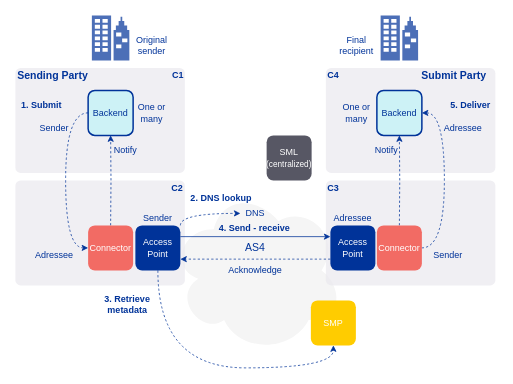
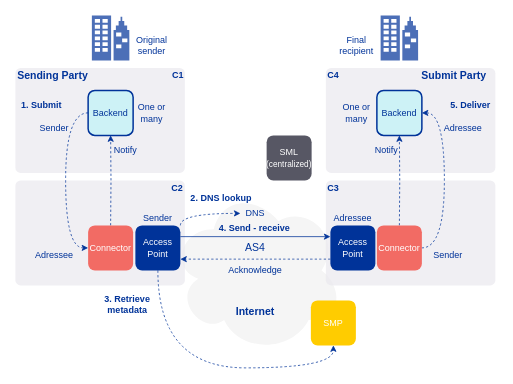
  <mxCell id="0" />
  <mxCell id="1" parent="0" />
  <mxCell id="2" value="" style="ellipse;shape=cloud;whiteSpace=wrap;html=1;fillColor=#F5F5F5;fontSize=12;fontColor=#003399;strokeColor=none;" vertex="1" parent="1"><mxGeometry x="227" y="250" width="230" height="220" as="geometry" /></mxCell>
  <mxCell id="3" value="&amp;nbsp;" style="rounded=1;whiteSpace=wrap;html=1;strokeColor=none;strokeWidth=2;arcSize=5;perimeterSpacing=0;fillColor=#EAE8EE;shadow=0;glass=0;sketch=0;fontSize=14;fontColor=#003399;opacity=70;align=left;" vertex="1" parent="1"><mxGeometry y="90" width="226" height="140" as="geometry" x="20" /></mxCell>
  <mxCell id="4" value="&amp;nbsp;" style="rounded=1;whiteSpace=wrap;html=1;strokeColor=none;strokeWidth=2;arcSize=5;perimeterSpacing=0;fillColor=#EAE8EE;shadow=0;glass=0;sketch=0;fontSize=14;fontColor=#003399;opacity=70;align=left;" vertex="1" parent="1"><mxGeometry y="240" width="226" height="140" as="geometry" x="20" /></mxCell>
  <mxCell id="5" value="&amp;nbsp;" style="rounded=1;whiteSpace=wrap;html=1;strokeColor=none;strokeWidth=2;arcSize=5;perimeterSpacing=0;fillColor=#EAE8EE;shadow=0;glass=0;sketch=0;fontSize=14;fontColor=#003399;opacity=70;align=left;" vertex="1" parent="1"><mxGeometry x="434" y="240" width="226" height="140" as="geometry" /></mxCell>
  <mxCell id="6" value="&amp;nbsp;" style="rounded=1;whiteSpace=wrap;html=1;strokeColor=none;strokeWidth=2;arcSize=5;perimeterSpacing=0;fillColor=#EAE8EE;shadow=0;glass=0;sketch=0;fontSize=14;fontColor=#003399;opacity=70;align=left;" vertex="1" parent="1"><mxGeometry x="434" y="90" width="226" height="140" as="geometry" /></mxCell>
  <mxCell id="7" style="edgeStyle=orthogonalEdgeStyle;rounded=0;orthogonalLoop=1;jettySize=auto;html=1;exitX=0;exitY=0.5;exitDx=0;exitDy=0;entryX=0;entryY=0.5;entryDx=0;entryDy=0;dashed=1;strokeColor=#003399;fontSize=12;fontColor=#003399;curved=1;" edge="1" parent="1" source="8"><mxGeometry relative="1" as="geometry"><mxPoint x="117" y="330" as="targetPoint" /><Array as="points"><mxPoint x="87" y="150" /><mxPoint x="87" y="330" /></Array></mxGeometry></mxCell>
  <mxCell id="8" value="&lt;font&gt;&lt;span&gt;Backend&lt;/span&gt;&lt;/font&gt;" style="rounded=1;whiteSpace=wrap;html=1;strokeWidth=2;fillColor=#CDF2F6;fontColor=#003399;strokeColor=#003399;" vertex="1" parent="1"><mxGeometry x="117" y="120" width="60" height="60" as="geometry" /></mxCell>
  <mxCell id="9" style="edgeStyle=orthogonalEdgeStyle;rounded=0;orthogonalLoop=1;jettySize=auto;html=1;exitX=1;exitY=0.5;exitDx=0;exitDy=0;entryX=1;entryY=0.5;entryDx=0;entryDy=0;dashed=1;strokeColor=#003399;fontSize=12;fontColor=#003399;startArrow=classic;startFill=1;endArrow=none;endFill=0;elbow=vertical;curved=1;" edge="1" parent="1" source="10"><mxGeometry relative="1" as="geometry"><mxPoint x="562" y="330" as="targetPoint" /><Array as="points"><mxPoint x="592" y="150" /><mxPoint x="592" y="330" /></Array></mxGeometry></mxCell>
  <mxCell id="10" value="&lt;font&gt;&lt;span&gt;Backend&lt;/span&gt;&lt;/font&gt;" style="rounded=1;whiteSpace=wrap;html=1;strokeWidth=2;fillColor=#CDF2F6;fontColor=#003399;strokeColor=#003399;" vertex="1" parent="1"><mxGeometry x="502" y="120" width="60" height="60" as="geometry" /></mxCell>
  <mxCell id="11" style="edgeStyle=orthogonalEdgeStyle;rounded=0;orthogonalLoop=1;jettySize=auto;html=1;exitX=1;exitY=0.25;exitDx=0;exitDy=0;entryX=0;entryY=0.25;entryDx=0;entryDy=0;fontSize=14;fontColor=#003399;strokeColor=#003399;" edge="1" parent="1" source="25" target="22"><mxGeometry relative="1" as="geometry" /></mxCell>
  <mxCell id="12" style="edgeStyle=orthogonalEdgeStyle;rounded=0;orthogonalLoop=1;jettySize=auto;html=1;exitX=0.5;exitY=0;exitDx=0;exitDy=0;entryX=0.5;entryY=1;entryDx=0;entryDy=0;dashed=1;strokeColor=#003399;fontSize=12;fontColor=#003399;" edge="1" parent="1" target="8"><mxGeometry relative="1" as="geometry"><Array as="points" /><mxPoint x="147" y="300" as="sourcePoint" /></mxGeometry></mxCell>
  <mxCell id="13" style="edgeStyle=orthogonalEdgeStyle;rounded=0;orthogonalLoop=1;jettySize=auto;html=1;entryX=0.5;entryY=1;entryDx=0;entryDy=0;dashed=1;strokeColor=#003399;fontSize=12;fontColor=#003399;" edge="1" parent="1" target="10"><mxGeometry relative="1" as="geometry"><mxPoint x="532" y="300" as="sourcePoint" /></mxGeometry></mxCell>
+ <mxCell id="14" value="Internet" style="text;html=1;strokeColor=none;fillColor=none;align=center;verticalAlign=middle;whiteSpace=wrap;rounded=0;fontColor=#003399;fontStyle=1;fontSize=14;" vertex="1" parent="1"><mxGeometry x="320" y="405" width="40" height="20" as="geometry" /></mxCell>
  <mxCell id="15" value="Sender" style="text;html=1;strokeColor=none;fillColor=none;align=center;verticalAlign=middle;whiteSpace=wrap;rounded=0;fontColor=#003399;fontStyle=0;fontSize=12;rotation=0;" vertex="1" parent="1"><mxGeometry x="47" y="160" width="50" height="20" as="geometry" /></mxCell>
  <mxCell id="16" value="Notify" style="text;html=1;strokeColor=none;fillColor=none;align=center;verticalAlign=middle;whiteSpace=wrap;rounded=0;fontColor=#003399;fontStyle=0;fontSize=12;rotation=0;" vertex="1" parent="1"><mxGeometry x="142" y="190" width="50" height="20" as="geometry" /></mxCell>
  <mxCell id="17" value="Notify" style="text;html=1;strokeColor=none;fillColor=none;align=center;verticalAlign=middle;whiteSpace=wrap;rounded=0;fontColor=#003399;fontStyle=0;fontSize=12;rotation=0;" vertex="1" parent="1"><mxGeometry x="490" y="190" width="50" height="20" as="geometry" /></mxCell>
  <mxCell id="18" value="Adressee" style="text;html=1;strokeColor=none;fillColor=none;align=center;verticalAlign=middle;whiteSpace=wrap;rounded=0;fontColor=#003399;fontStyle=0;fontSize=12;rotation=0;" vertex="1" parent="1"><mxGeometry x="592" y="160" width="50" height="20" as="geometry" /></mxCell>
  <mxCell id="19" value="Adressee" style="text;html=1;strokeColor=none;fillColor=none;align=center;verticalAlign=middle;whiteSpace=wrap;rounded=0;fontColor=#003399;fontStyle=0;fontSize=12;rotation=0;" vertex="1" parent="1"><mxGeometry x="47" y="330" width="50" height="20" as="geometry" /></mxCell>
  <mxCell id="20" value="Sender" style="text;html=1;strokeColor=none;fillColor=none;align=center;verticalAlign=middle;whiteSpace=wrap;rounded=0;fontColor=#003399;fontStyle=0;fontSize=12;rotation=0;" vertex="1" parent="1"><mxGeometry x="572" y="330" width="50" height="20" as="geometry" /></mxCell>
  <mxCell id="21" style="edgeStyle=orthogonalEdgeStyle;curved=1;rounded=0;orthogonalLoop=1;jettySize=auto;html=1;exitX=0;exitY=0.75;exitDx=0;exitDy=0;entryX=1;entryY=0.75;entryDx=0;entryDy=0;dashed=1;startArrow=none;startFill=0;endArrow=classic;endFill=1;strokeColor=#003399;fontSize=14;fontColor=#003399;" edge="1" parent="1" source="22" target="25"><mxGeometry relative="1" as="geometry" /></mxCell>
  <mxCell id="22" value="&lt;font color=&quot;#ffffff&quot;&gt;&lt;span&gt;Access Point&lt;/span&gt;&lt;/font&gt;" style="rounded=1;whiteSpace=wrap;html=1;dashed=1;strokeColor=none;strokeWidth=2;fillColor=#003399;" vertex="1" parent="1"><mxGeometry x="440" y="300" width="60" height="60" as="geometry" /></mxCell>
  <mxCell id="23" value="&lt;font color=&quot;#ffffff&quot;&gt;&lt;span&gt;Connector&lt;/span&gt;&lt;/font&gt;" style="rounded=1;whiteSpace=wrap;html=1;dashed=1;strokeWidth=2;fillColor=#F26B64;strokeColor=none;" vertex="1" parent="1"><mxGeometry x="502" y="300" width="60" height="60" as="geometry" /></mxCell>
  <mxCell id="24" style="edgeStyle=orthogonalEdgeStyle;curved=1;rounded=0;orthogonalLoop=1;jettySize=auto;html=1;exitX=0.5;exitY=1;exitDx=0;exitDy=0;entryX=0.5;entryY=1;entryDx=0;entryDy=0;startArrow=none;startFill=0;endArrow=classic;endFill=1;strokeColor=#003399;strokeWidth=1;fontSize=14;fontColor=#003399;dashed=1;" edge="1" parent="1" source="25" target="43"><mxGeometry relative="1" as="geometry"><Array as="points"><mxPoint x="210" y="490" /><mxPoint x="444" y="490" /></Array></mxGeometry></mxCell>
  <mxCell id="25" value="&lt;font color=&quot;#ffffff&quot;&gt;&lt;span&gt;Access Point&lt;/span&gt;&lt;/font&gt;" style="rounded=1;whiteSpace=wrap;html=1;dashed=1;strokeColor=none;strokeWidth=2;fillColor=#003399;" vertex="1" parent="1"><mxGeometry x="180" y="300" width="60" height="60" as="geometry" /></mxCell>
  <mxCell id="26" value="&lt;font color=&quot;#ffffff&quot;&gt;&lt;span&gt;Connector&lt;/span&gt;&lt;/font&gt;" style="rounded=1;whiteSpace=wrap;html=1;dashed=1;strokeWidth=2;fillColor=#F26B64;strokeColor=none;" vertex="1" parent="1"><mxGeometry x="117" y="300" width="60" height="60" as="geometry" /></mxCell>
  <mxCell id="27" value="Sender" style="text;html=1;strokeColor=none;fillColor=none;align=center;verticalAlign=middle;whiteSpace=wrap;rounded=0;fontColor=#003399;fontStyle=0;fontSize=12;rotation=0;" vertex="1" parent="1"><mxGeometry x="185" y="280" width="50" height="20" as="geometry" /></mxCell>
  <mxCell id="28" value="Adressee" style="text;html=1;strokeColor=none;fillColor=none;align=center;verticalAlign=middle;whiteSpace=wrap;rounded=0;fontColor=#003399;fontStyle=0;fontSize=12;rotation=0;" vertex="1" parent="1"><mxGeometry x="445" y="280" width="50" height="20" as="geometry" /></mxCell>
  <mxCell id="29" value="AS4" style="text;html=1;strokeColor=none;fillColor=none;align=center;verticalAlign=middle;whiteSpace=wrap;rounded=0;fontColor=#003399;fontStyle=0;fontSize=14;rotation=0;" vertex="1" parent="1"><mxGeometry x="310" y="320" width="60" height="20" as="geometry" /></mxCell>
  <mxCell id="30" value="Acknowledge" style="text;html=1;strokeColor=none;fillColor=none;align=center;verticalAlign=middle;whiteSpace=wrap;rounded=0;fontColor=#003399;fontStyle=0;fontSize=12;rotation=0;" vertex="1" parent="1"><mxGeometry x="310" y="350" width="60" height="20" as="geometry" /></mxCell>
  <mxCell id="31" value="One or many" style="text;html=1;strokeColor=none;fillColor=none;align=center;verticalAlign=middle;whiteSpace=wrap;rounded=0;fontColor=#003399;fontStyle=0;fontSize=12;rotation=0;" vertex="1" parent="1"><mxGeometry x="450" y="140" width="50" height="20" as="geometry" /></mxCell>
  <mxCell id="32" value="1. Submit" style="text;html=1;strokeColor=none;fillColor=none;align=center;verticalAlign=middle;whiteSpace=wrap;rounded=0;fontColor=#003399;fontStyle=1;fontSize=12;rotation=0;" vertex="1" parent="1"><mxGeometry y="130" width="70" height="20" as="geometry" x="20" /></mxCell>
  <mxCell id="33" value="Sending Party" style="text;html=1;strokeColor=none;fillColor=none;align=center;verticalAlign=middle;whiteSpace=wrap;rounded=0;fontColor=#003399;fontStyle=1;fontSize=14;" vertex="1" parent="1"><mxGeometry y="90" width="100" height="20" as="geometry" x="20" /></mxCell>
  <mxCell id="34" value="Submit Party" style="text;html=1;strokeColor=none;fillColor=none;align=center;verticalAlign=middle;whiteSpace=wrap;rounded=0;fontColor=#003399;fontStyle=1;fontSize=14;" vertex="1" parent="1"><mxGeometry x="550" y="90" width="110" height="20" as="geometry" /></mxCell>
  <mxCell id="35" value="&lt;b&gt;C1&lt;/b&gt;" style="text;html=1;strokeColor=none;fillColor=none;align=center;verticalAlign=middle;whiteSpace=wrap;rounded=0;fontColor=#003399;fontStyle=0;fontSize=12;rotation=0;" vertex="1" parent="1"><mxGeometry x="227" y="90" width="20" height="20" as="geometry" /></mxCell>
  <mxCell id="36" value="C2" style="text;html=1;strokeColor=none;fillColor=none;align=center;verticalAlign=middle;whiteSpace=wrap;rounded=0;fontColor=#003399;fontStyle=1;fontSize=12;rotation=0;" vertex="1" parent="1"><mxGeometry x="226" y="240" width="20" height="20" as="geometry" /></mxCell>
  <mxCell id="37" value="C3" style="text;html=1;strokeColor=none;fillColor=none;align=center;verticalAlign=middle;whiteSpace=wrap;rounded=0;fontColor=#003399;fontStyle=1;fontSize=12;rotation=0;" vertex="1" parent="1"><mxGeometry x="434" y="240" width="20" height="20" as="geometry" /></mxCell>
  <mxCell id="38" value="C4" style="text;html=1;strokeColor=none;fillColor=none;align=center;verticalAlign=middle;whiteSpace=wrap;rounded=0;fontColor=#003399;fontStyle=1;fontSize=12;rotation=0;" vertex="1" parent="1"><mxGeometry x="434" y="90" width="20" height="20" as="geometry" /></mxCell>
  <mxCell id="39" value="" style="verticalLabelPosition=bottom;html=1;verticalAlign=top;align=center;strokeColor=none;shape=mxgraph.azure.enterprise;pointerEvents=1;shadow=0;glass=0;sketch=0;fontSize=14;fontColor=#003399;opacity=70;fillColor=#003399;" vertex="1" parent="1"><mxGeometry x="122" y="20" width="50" height="60" as="geometry" /></mxCell>
  <mxCell id="40" value="Original sender" style="text;html=1;strokeColor=none;fillColor=none;align=center;verticalAlign=middle;whiteSpace=wrap;rounded=0;fontColor=#003399;fontStyle=0;fontSize=12;rotation=0;" vertex="1" parent="1"><mxGeometry x="177" y="50" width="50" height="20" as="geometry" /></mxCell>
  <mxCell id="41" value="" style="verticalLabelPosition=bottom;html=1;verticalAlign=top;align=center;strokeColor=none;shape=mxgraph.azure.enterprise;pointerEvents=1;shadow=0;glass=0;sketch=0;fontSize=14;fontColor=#003399;opacity=70;fillColor=#003399;" vertex="1" parent="1"><mxGeometry x="507" y="20" width="50" height="60" as="geometry" /></mxCell>
  <mxCell id="42" value="Final recipient" style="text;html=1;strokeColor=none;fillColor=none;align=center;verticalAlign=middle;whiteSpace=wrap;rounded=0;fontColor=#003399;fontStyle=0;fontSize=12;rotation=0;" vertex="1" parent="1"><mxGeometry x="450" y="50" width="50" height="20" as="geometry" /></mxCell>
  <mxCell id="43" value="&lt;font color=&quot;#ffffff&quot;&gt;&lt;span&gt;SMP&lt;/span&gt;&lt;/font&gt;" style="rounded=1;whiteSpace=wrap;html=1;dashed=1;strokeColor=none;strokeWidth=2;fillColor=#FFCC00;" vertex="1" parent="1"><mxGeometry x="414" y="400" width="60" height="60" as="geometry" /></mxCell>
  <mxCell id="44" value="&lt;font color=&quot;#ffffff&quot;&gt;&lt;font style=&quot;font-size: 12px&quot;&gt;SML&lt;/font&gt;&lt;br&gt;&lt;span style=&quot;font-size: 11px&quot;&gt;(&lt;/span&gt;&lt;font style=&quot;font-size: 11px&quot;&gt;centralized&lt;/font&gt;&lt;span style=&quot;font-size: 11px&quot;&gt;)&lt;/span&gt;&lt;br&gt;&lt;/font&gt;" style="rounded=1;whiteSpace=wrap;html=1;dashed=1;strokeColor=none;strokeWidth=2;fillColor=#101123;opacity=70;" vertex="1" parent="1"><mxGeometry x="355" y="180" width="60" height="60" as="geometry" /></mxCell>
  <mxCell id="45" style="edgeStyle=orthogonalEdgeStyle;rounded=0;orthogonalLoop=1;jettySize=auto;html=1;entryX=0;entryY=0.5;entryDx=0;entryDy=0;dashed=1;strokeColor=#003399;fontSize=12;fontColor=#003399;exitX=1;exitY=0;exitDx=0;exitDy=0;curved=1;" edge="1" parent="1" source="25" target="46"><mxGeometry relative="1" as="geometry"><mxPoint x="270" y="270" as="sourcePoint" /><Array as="points"><mxPoint x="240" y="284" /></Array></mxGeometry></mxCell>
  <mxCell id="46" value="DNS" style="text;html=1;strokeColor=none;fillColor=none;align=center;verticalAlign=middle;whiteSpace=wrap;rounded=0;fontColor=#003399;fontStyle=0;fontSize=12;" vertex="1" parent="1"><mxGeometry x="320" y="274" width="40" height="20" as="geometry" /></mxCell>
  <mxCell id="47" value="2. DNS lookup" style="text;html=1;strokeColor=none;fillColor=none;align=center;verticalAlign=middle;whiteSpace=wrap;rounded=0;fontColor=#003399;fontStyle=1;fontSize=12;rotation=0;" vertex="1" parent="1"><mxGeometry x="247" y="254" width="95" height="20" as="geometry" /></mxCell>
  <mxCell id="48" value="3. Retrieve metadata" style="text;html=1;strokeColor=none;fillColor=none;align=center;verticalAlign=middle;whiteSpace=wrap;rounded=0;fontColor=#003399;fontStyle=1;fontSize=12;rotation=0;" vertex="1" parent="1"><mxGeometry x="122" y="395" width="95" height="20" as="geometry" /></mxCell>
  <mxCell id="49" value="4. Send - receive" style="text;html=1;strokeColor=none;fillColor=none;align=center;verticalAlign=middle;whiteSpace=wrap;rounded=0;fontColor=#003399;fontStyle=1;fontSize=12;rotation=0;" vertex="1" parent="1"><mxGeometry x="280" y="294" width="118" height="20" as="geometry" /></mxCell>
  <mxCell id="50" value="5. Deliver" style="text;html=1;strokeColor=none;fillColor=none;align=center;verticalAlign=middle;whiteSpace=wrap;rounded=0;fontColor=#003399;fontStyle=1;fontSize=12;rotation=0;" vertex="1" parent="1"><mxGeometry x="592" y="130" width="70" height="20" as="geometry" /></mxCell>
  <mxCell id="51" value="One or many" style="text;html=1;strokeColor=none;fillColor=none;align=center;verticalAlign=middle;whiteSpace=wrap;rounded=0;fontColor=#003399;fontStyle=0;fontSize=12;rotation=0;" vertex="1" parent="1"><mxGeometry x="177" y="140" width="50" height="20" as="geometry" /></mxCell>
